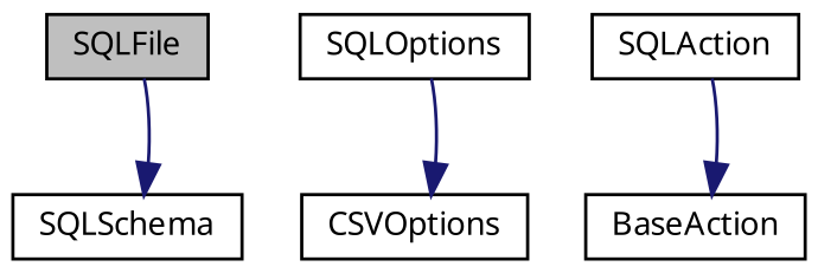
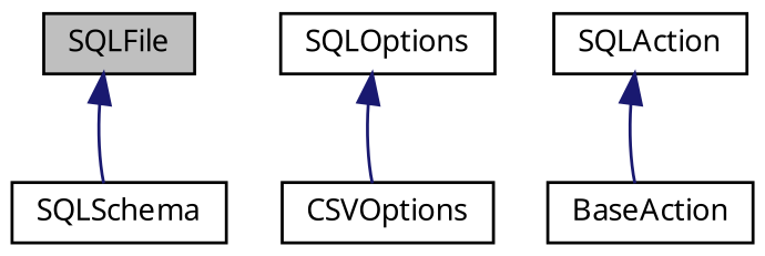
  digraph {
    node [color=black fontname="FreeSans.ttf" fontsize=10 shape=record]
    edge [color=midnightblue dir=back fontname="FreeSans.ttf" fontsize=10 labelfontname="FreeSans.ttf" labelfontsize=10 style=solid]
    n1 [fillcolor=grey75 fontcolor=black height=0.2 label=SQLFile style=filled width=0.4]
    n2 [height=0.2 label=SQLSchema width=0.4]
    n3 [height=0.2 label=SQLOptions width=0.4]
    n4 [height=0.2 label=CSVOptions width=0.4]
    n5 [height=0.2 label=SQLAction width=0.4]
    n6 [height=0.2 label=BaseAction width=0.4]
-   n2 -> n1
-   n4 -> n3
-   n6 -> n5
+   n1 -> n2
+   n3 -> n4
+   n5 -> n6
  }
